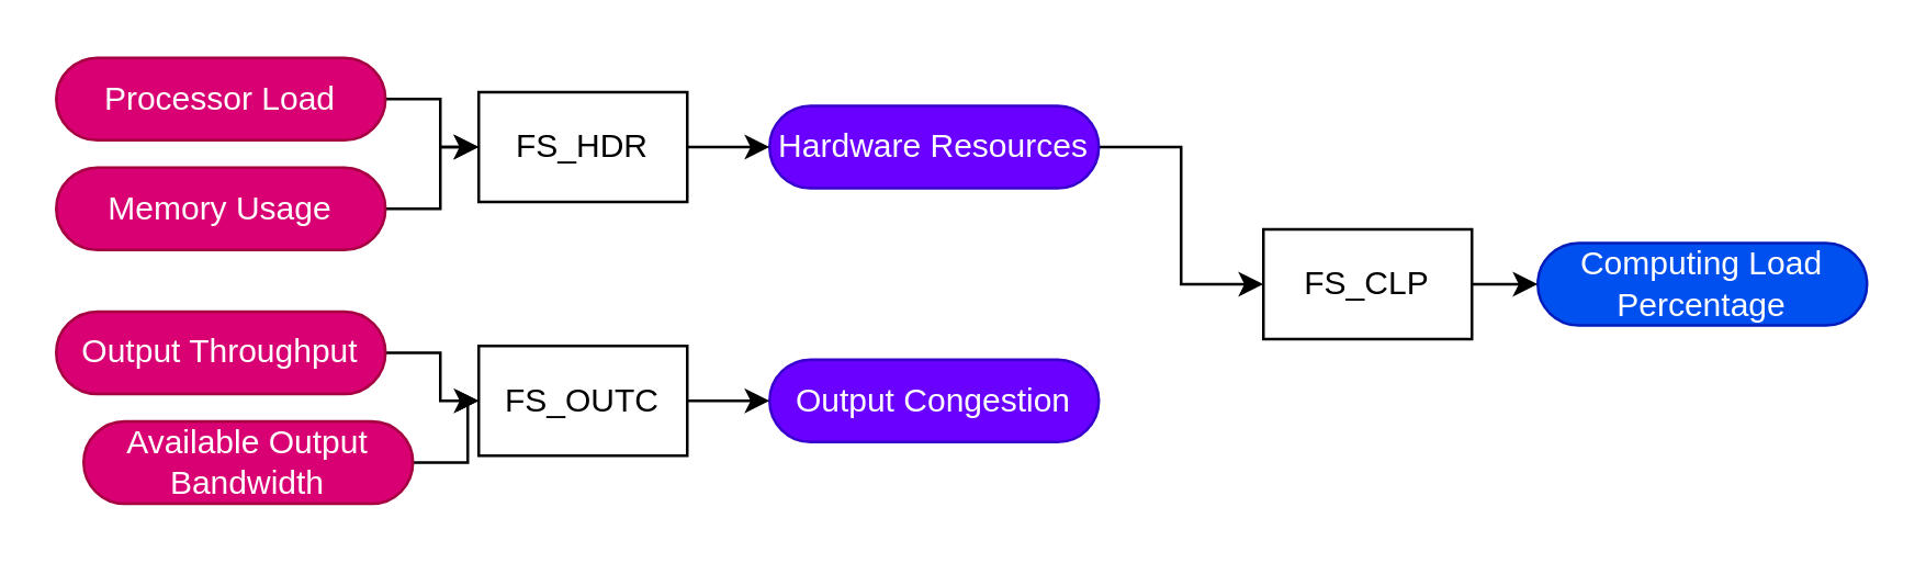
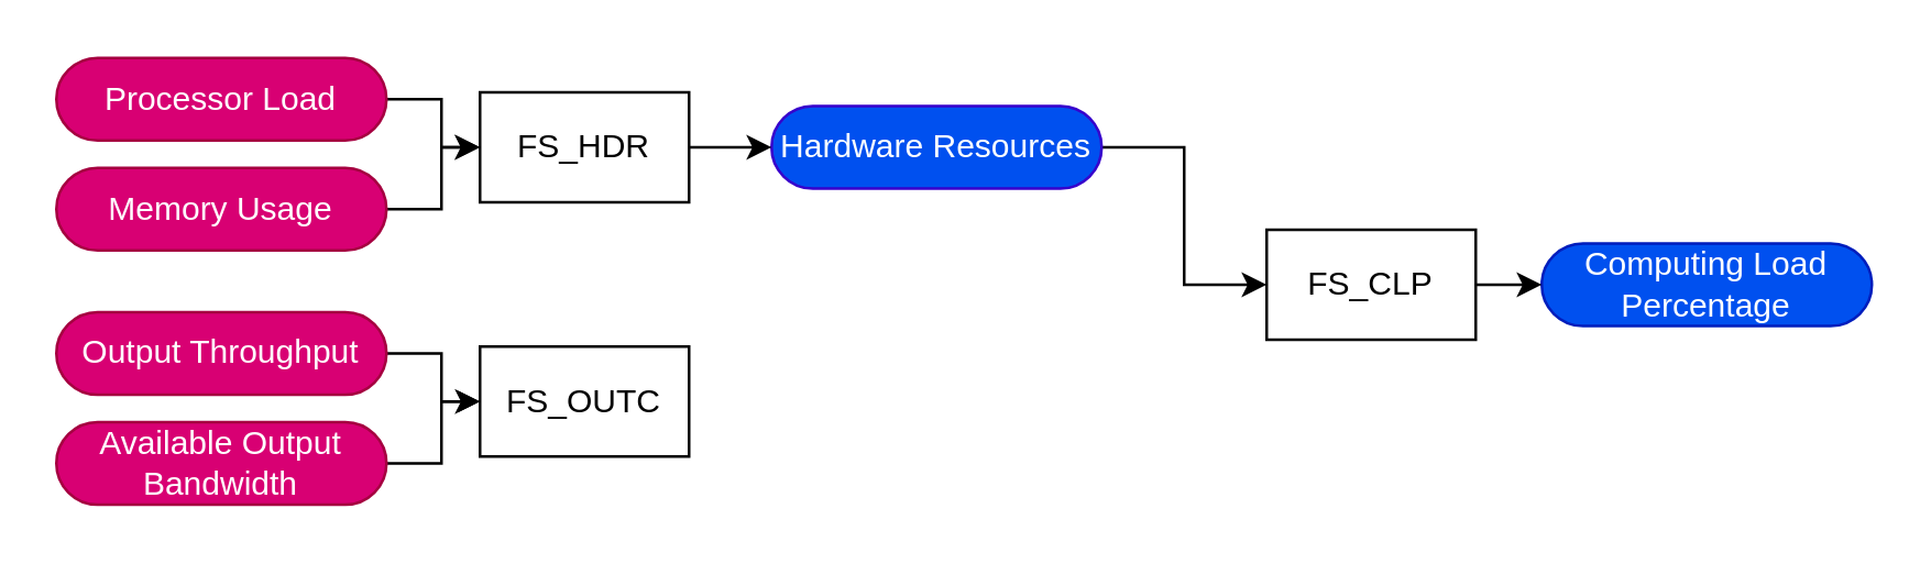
  <mxCell id="0" />
  <mxCell id="1" parent="0" />
  <mxCell id="2" style="edgeStyle=orthogonalEdgeStyle;rounded=0;orthogonalLoop=1;jettySize=auto;html=1;entryX=0;entryY=0.5;entryDx=0;entryDy=0;" parent="1" source="3" target="16" edge="1"><mxGeometry relative="1" as="geometry" /></mxCell>
  <mxCell id="3" value="Processor Load" style="rounded=1;whiteSpace=wrap;html=1;fillColor=#d80073;fontColor=#ffffff;strokeColor=#A50040;arcSize=50;" parent="1" vertex="1"><mxGeometry x="20" y="20.5" width="120" height="30" as="geometry" /></mxCell>
  <mxCell id="4" style="edgeStyle=orthogonalEdgeStyle;rounded=0;orthogonalLoop=1;jettySize=auto;html=1;" parent="1" source="5" target="16" edge="1"><mxGeometry relative="1" as="geometry" /></mxCell>
  <mxCell id="5" value="Memory Usage" style="rounded=1;whiteSpace=wrap;html=1;fillColor=#d80073;fontColor=#ffffff;strokeColor=#A50040;arcSize=50;" parent="1" vertex="1"><mxGeometry x="20" y="60.5" width="120" height="30" as="geometry" /></mxCell>
  <mxCell id="6" style="edgeStyle=orthogonalEdgeStyle;rounded=0;orthogonalLoop=1;jettySize=auto;html=1;entryX=0;entryY=0.5;entryDx=0;entryDy=0;" parent="1" source="7" target="20" edge="1"><mxGeometry relative="1" as="geometry" /></mxCell>
- <mxCell id="7" value="Hardware Resources" style="rounded=1;whiteSpace=wrap;html=1;fillColor=#6a00ff;fontColor=#ffffff;strokeColor=#3700CC;arcSize=50;" parent="1" vertex="1"><mxGeometry x="280" y="38" width="120" height="30" as="geometry" /></mxCell>
+ <mxCell id="7" value="Hardware Resources" style="rounded=1;whiteSpace=wrap;html=1;fillColor=#0050ef;fontColor=#ffffff;strokeColor=#3700CC;arcSize=50;" parent="1" vertex="1"><mxGeometry x="280" y="38" width="120" height="30" as="geometry" /></mxCell>
  <mxCell id="8" style="edgeStyle=orthogonalEdgeStyle;rounded=0;orthogonalLoop=1;jettySize=auto;html=1;" parent="1" source="9" target="18" edge="1"><mxGeometry relative="1" as="geometry" /></mxCell>
  <mxCell id="9" value="Output Throughput" style="rounded=1;whiteSpace=wrap;html=1;fillColor=#d80073;fontColor=#ffffff;strokeColor=#A50040;arcSize=50;" parent="1" vertex="1"><mxGeometry x="20" y="113" width="120" height="30" as="geometry" /></mxCell>
  <mxCell id="10" style="edgeStyle=orthogonalEdgeStyle;rounded=0;orthogonalLoop=1;jettySize=auto;html=1;endArrow=open;" parent="1" source="11" target="18" edge="1"><mxGeometry relative="1" as="geometry" /></mxCell>
- <mxCell id="11" value="Available Output Bandwidth" style="rounded=1;whiteSpace=wrap;html=1;fillColor=#d80073;fontColor=#ffffff;strokeColor=#A50040;arcSize=50;" parent="1" vertex="1"><mxGeometry x="30" y="153" width="120" height="30" as="geometry" /></mxCell>
- <mxCell id="12" value="Output Congestion" style="rounded=1;whiteSpace=wrap;html=1;fillColor=#6a00ff;fontColor=#ffffff;strokeColor=#3700CC;arcSize=50;" parent="1" vertex="1"><mxGeometry x="280" y="130.5" width="120" height="30" as="geometry" /></mxCell>
+ <mxCell id="11" value="Available Output Bandwidth" style="rounded=1;whiteSpace=wrap;html=1;fillColor=#d80073;fontColor=#ffffff;strokeColor=#A50040;arcSize=50;" parent="1" vertex="1"><mxGeometry x="20" y="153" width="120" height="30" as="geometry" /></mxCell>
  <mxCell id="13" value="Computing Load Percentage" style="rounded=1;whiteSpace=wrap;html=1;fillColor=#0050ef;fontColor=#ffffff;strokeColor=#001DBC;arcSize=50;" parent="1" vertex="1"><mxGeometry x="560" y="88" width="120" height="30" as="geometry" /></mxCell>
  <mxCell id="14" style="edgeStyle=orthogonalEdgeStyle;rounded=0;orthogonalLoop=1;jettySize=auto;html=1;exitX=0.5;exitY=1;exitDx=0;exitDy=0;" parent="1" source="13" target="13" edge="1"><mxGeometry relative="1" as="geometry" /></mxCell>
  <mxCell id="15" style="edgeStyle=orthogonalEdgeStyle;rounded=0;orthogonalLoop=1;jettySize=auto;html=1;" parent="1" source="16" target="7" edge="1"><mxGeometry relative="1" as="geometry" /></mxCell>
  <mxCell id="16" value="FS_HDR" style="rounded=0;whiteSpace=wrap;html=1;" parent="1" vertex="1"><mxGeometry x="174" y="33" width="76" height="40" as="geometry" /></mxCell>
- <mxCell id="17" style="edgeStyle=orthogonalEdgeStyle;rounded=0;orthogonalLoop=1;jettySize=auto;html=1;" parent="1" source="18" target="12" edge="1"><mxGeometry relative="1" as="geometry" /></mxCell>
  <mxCell id="18" value="FS_OUTC" style="rounded=0;whiteSpace=wrap;html=1;" parent="1" vertex="1"><mxGeometry x="174" y="125.5" width="76" height="40" as="geometry" /></mxCell>
  <mxCell id="19" style="edgeStyle=orthogonalEdgeStyle;rounded=0;orthogonalLoop=1;jettySize=auto;html=1;" parent="1" source="20" target="13" edge="1"><mxGeometry relative="1" as="geometry" /></mxCell>
  <mxCell id="20" value="FS_CLP" style="rounded=0;whiteSpace=wrap;html=1;" parent="1" vertex="1"><mxGeometry x="460" y="83" width="76" height="40" as="geometry" /></mxCell>
